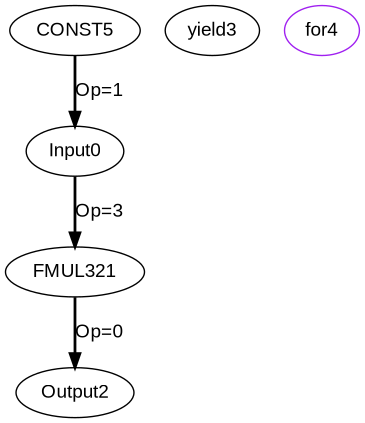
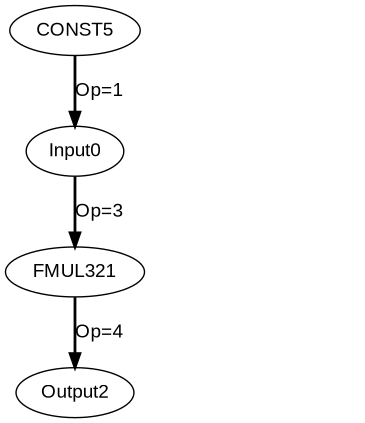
  digraph {
    fontname="Liberation Sans"
    node [color=black fontname="Liberation Sans"]
    edge [color=black fontname="Liberation Sans" operand=0 style=bold]
    Input0 [offset="0,0" opcode=Input pattern="4,25" ref_name=kernel_gemm_0_0]
    FMUL321 [opcode=FMUL32]
    Output2 [offset="0,0" opcode=Output pattern="4,25" ref_name=kernel_gemm_0_1]
-   yield3 [opcode=yield]
-   for4 [color=purple opcode=for]
    CONST5 [opcode=CONST value="0x3F99999A"]
    Input0 -> FMUL321 [label="Op=3"]
-   FMUL321 -> Output2 [label="Op=0"]
+   FMUL321 -> Output2 [label="Op=4"]
    CONST5 -> Input0 [label="Op=1" operand=1]
  }
